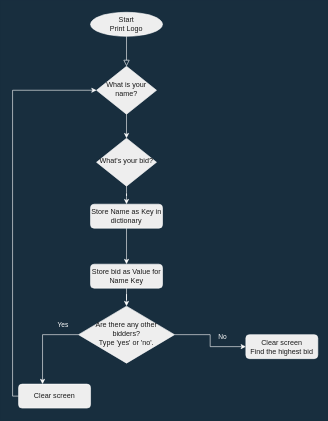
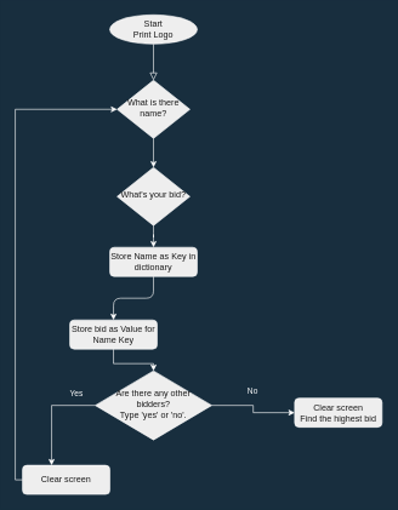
  <mxCell id="0" />
  <mxCell id="1" parent="0" />
  <mxCell id="2" value="" style="rounded=0;html=1;jettySize=auto;orthogonalLoop=1;fontSize=11;endArrow=block;endFill=0;endSize=8;strokeWidth=1;shadow=0;labelBackgroundColor=none;edgeStyle=orthogonalEdgeStyle;strokeColor=#FFFFFF;fontColor=#FFFFFF;" parent="1" source="3" target="5" edge="1"><mxGeometry relative="1" as="geometry" /></mxCell>
  <mxCell id="3" value="Start&lt;br&gt;Print Logo" style="ellipse;whiteSpace=wrap;html=1;fontSize=12;glass=0;strokeWidth=1;shadow=0;fillColor=#EEEEEE;strokeColor=#FFFFFF;fontColor=#1A1A1A;" parent="1" vertex="1"><mxGeometry x="150" y="20" width="120" height="40" as="geometry" /></mxCell>
  <mxCell id="4" value="" style="edgeStyle=orthogonalEdgeStyle;curved=0;rounded=1;sketch=0;orthogonalLoop=1;jettySize=auto;html=1;fontColor=#FFFFFF;strokeColor=#FFFFFF;" edge="1" parent="1" source="5" target="9"><mxGeometry relative="1" as="geometry" /></mxCell>
- <mxCell id="5" value="What is your name?" style="rhombus;whiteSpace=wrap;html=1;shadow=0;fontFamily=Helvetica;fontSize=12;align=center;strokeWidth=1;spacing=6;spacingTop=-4;fillColor=#EEEEEE;strokeColor=#FFFFFF;fontColor=#1A1A1A;" parent="1" vertex="1"><mxGeometry x="160" y="110" width="100" height="80" as="geometry" /></mxCell>
+ <mxCell id="5" value="What is there name?" style="rhombus;whiteSpace=wrap;html=1;shadow=0;fontFamily=Helvetica;fontSize=12;align=center;strokeWidth=1;spacing=6;spacingTop=-4;fillColor=#EEEEEE;strokeColor=#FFFFFF;fontColor=#1A1A1A;" parent="1" vertex="1"><mxGeometry x="160" y="110" width="100" height="80" as="geometry" /></mxCell>
  <mxCell id="6" value="" style="edgeStyle=orthogonalEdgeStyle;curved=0;rounded=1;sketch=0;orthogonalLoop=1;jettySize=auto;html=1;fontColor=#FFFFFF;strokeColor=#FFFFFF;" edge="1" parent="1" source="7" target="13"><mxGeometry relative="1" as="geometry" /></mxCell>
  <mxCell id="7" value="Store Name as Key in dictionary" style="rounded=1;whiteSpace=wrap;html=1;fontSize=12;glass=0;strokeWidth=1;shadow=0;fillColor=#EEEEEE;strokeColor=#FFFFFF;fontColor=#1A1A1A;" parent="1" vertex="1"><mxGeometry x="150" y="340" width="120" height="40" as="geometry" /></mxCell>
  <mxCell id="8" value="" style="edgeStyle=orthogonalEdgeStyle;curved=0;rounded=1;sketch=0;orthogonalLoop=1;jettySize=auto;html=1;fontColor=#FFFFFF;strokeColor=#FFFFFF;" edge="1" parent="1" source="9" target="7"><mxGeometry relative="1" as="geometry" /></mxCell>
  <mxCell id="9" value="What's your bid?" style="rhombus;whiteSpace=wrap;html=1;shadow=0;fontFamily=Helvetica;fontSize=12;align=center;strokeWidth=1;spacing=6;spacingTop=-4;fillColor=#EEEEEE;strokeColor=#FFFFFF;fontColor=#1A1A1A;" parent="1" vertex="1"><mxGeometry x="160" y="230" width="100" height="80" as="geometry" /></mxCell>
  <mxCell id="10" style="edgeStyle=orthogonalEdgeStyle;rounded=0;sketch=0;orthogonalLoop=1;jettySize=auto;html=1;entryX=0;entryY=0.5;entryDx=0;entryDy=0;labelBackgroundColor=none;fontColor=#FFFFFF;strokeColor=#FFFFFF;" edge="1" parent="1" source="11" target="5"><mxGeometry relative="1" as="geometry"><Array as="points"><mxPoint x="20" y="660" /><mxPoint x="20" y="150" /></Array></mxGeometry></mxCell>
  <mxCell id="11" value="Clear screen" style="rounded=1;whiteSpace=wrap;html=1;fontSize=12;glass=0;strokeWidth=1;shadow=0;fillColor=#EEEEEE;strokeColor=#FFFFFF;fontColor=#1A1A1A;" parent="1" vertex="1"><mxGeometry x="30" y="640" width="120" height="40" as="geometry" /></mxCell>
  <mxCell id="12" value="" style="edgeStyle=orthogonalEdgeStyle;rounded=0;orthogonalLoop=1;jettySize=auto;html=1;labelBackgroundColor=#182E3E;strokeColor=#FFFFFF;fontColor=#FFFFFF;" edge="1" parent="1" source="13" target="16"><mxGeometry relative="1" as="geometry" /></mxCell>
- <mxCell id="13" value="Store bid as Value for Name Key" style="rounded=1;whiteSpace=wrap;html=1;fontSize=12;glass=0;strokeWidth=1;shadow=0;fillColor=#EEEEEE;strokeColor=#FFFFFF;fontColor=#1A1A1A;" parent="1" vertex="1"><mxGeometry x="150" y="440" width="120" height="40" as="geometry" /></mxCell>
+ <mxCell id="13" value="Store bid as Value for Name Key" style="rounded=1;whiteSpace=wrap;html=1;fontSize=12;glass=0;strokeWidth=1;shadow=0;fillColor=#EEEEEE;strokeColor=#FFFFFF;fontColor=#1A1A1A;" parent="1" vertex="1"><mxGeometry x="95" y="440" width="120" height="40" as="geometry" /></mxCell>
  <mxCell id="14" value="No" style="edgeStyle=orthogonalEdgeStyle;rounded=0;orthogonalLoop=1;jettySize=auto;html=1;labelBackgroundColor=#182E3E;strokeColor=#FFFFFF;fontColor=#FFFFFF;" edge="1" parent="1" source="16" target="17"><mxGeometry x="-0.091" y="20" relative="1" as="geometry"><mxPoint as="offset" /></mxGeometry></mxCell>
  <mxCell id="15" value="Yes" style="edgeStyle=orthogonalEdgeStyle;rounded=0;sketch=0;orthogonalLoop=1;jettySize=auto;html=1;exitX=0;exitY=0.5;exitDx=0;exitDy=0;entryX=0.333;entryY=0;entryDx=0;entryDy=0;entryPerimeter=0;fontColor=#FFFFFF;labelBackgroundColor=none;strokeColor=#FFFFFF;" edge="1" parent="1" source="16" target="11"><mxGeometry x="-0.631" y="-17" relative="1" as="geometry"><mxPoint as="offset" /></mxGeometry></mxCell>
  <mxCell id="16" value="Are there any other bidders?&lt;br&gt;Type 'yes' or 'no'." style="rhombus;whiteSpace=wrap;html=1;shadow=0;fontFamily=Helvetica;fontSize=12;align=center;strokeWidth=1;spacing=6;spacingTop=-4;fillColor=#EEEEEE;strokeColor=#FFFFFF;fontColor=#1A1A1A;" vertex="1" parent="1"><mxGeometry x="130" y="510" width="160" height="95" as="geometry" /></mxCell>
- <mxCell id="17" value="Clear screen&lt;br&gt;Find the highest bid" style="rounded=1;whiteSpace=wrap;html=1;fontSize=12;glass=0;strokeWidth=1;shadow=0;fillColor=#EEEEEE;strokeColor=#FFFFFF;fontColor=#1A1A1A;" vertex="1" parent="1"><mxGeometry x="409" y="557.5" width="120" height="40" as="geometry" /></mxCell>
+ <mxCell id="17" value="Clear screen&lt;br&gt;Find the highest bid" style="rounded=1;whiteSpace=wrap;html=1;fontSize=12;glass=0;strokeWidth=1;shadow=0;fillColor=#EEEEEE;strokeColor=#FFFFFF;fontColor=#1A1A1A;" vertex="1" parent="1"><mxGeometry x="404" y="547.5" width="120" height="40" as="geometry" /></mxCell>
